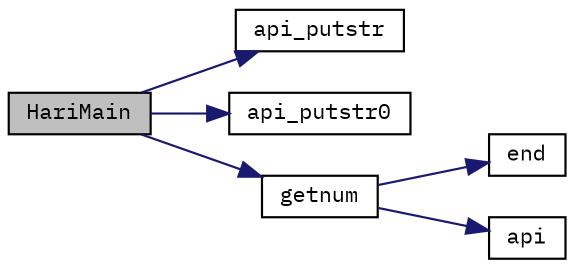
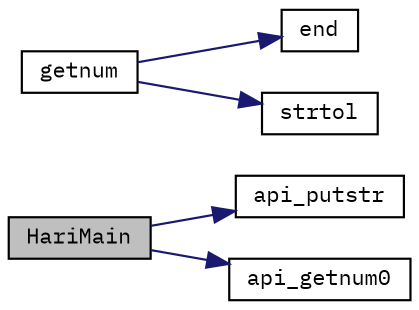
  digraph {
    fontname="IBM Plex Mono"
    rankdir=LR
    node [color=black fillcolor=white fontname="IBM Plex Mono" fontsize=10 shape=record style=filled]
    edge [color=midnightblue fontname="IBM Plex Mono" fontsize=10 labelfontname=Helvetica labelfontsize=10 style=solid]
    n1 [fillcolor=grey75 fontcolor=black height=0.2 label=HariMain width=0.4]
    n2 [height=0.2 label=api_putstr width=0.4]
-   n3 [height=0.2 label=api_putstr0 width=0.4]
+   n3 [height=0.2 label=api_getnum0 width=0.4]
    n4 [height=0.2 label=getnum width=0.4]
    n5 [height=0.2 label=end width=0.4]
-   n6 [height=0.2 label=api width=0.4]
+   n6 [height=0.2 label=strtol width=0.4]
    n1 -> n2
    n1 -> n3
-   n1 -> n4
    n4 -> n5
    n4 -> n6
  }
